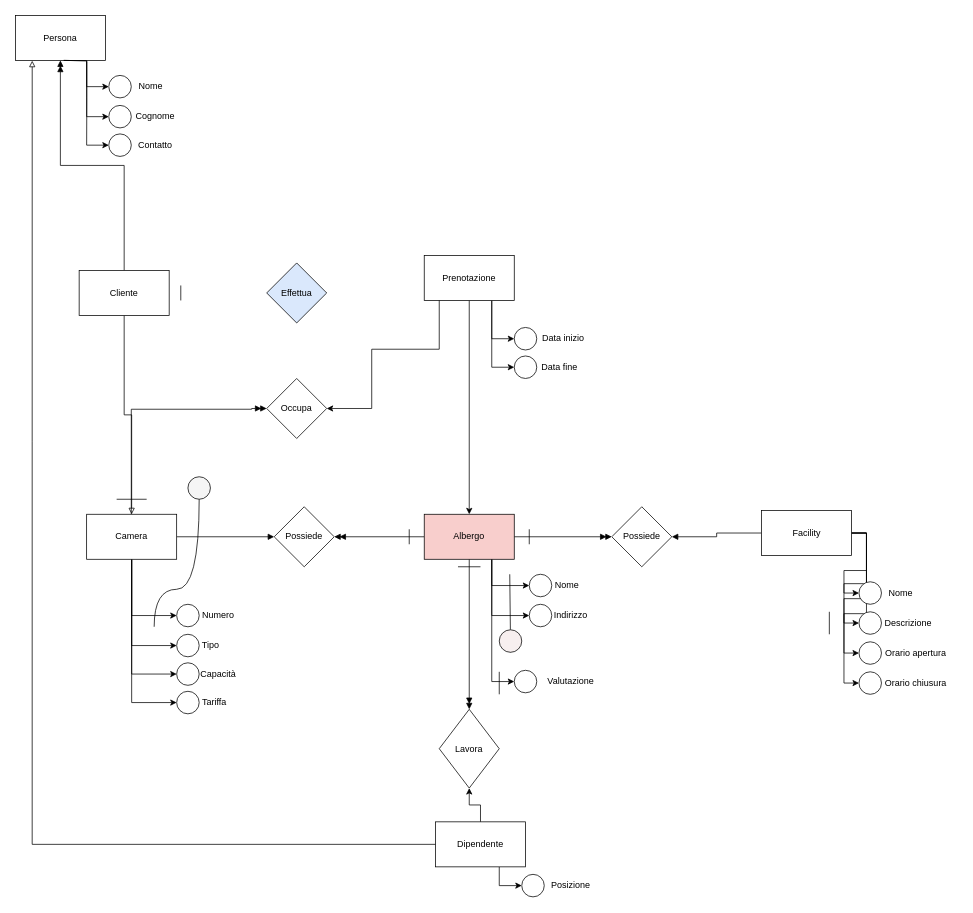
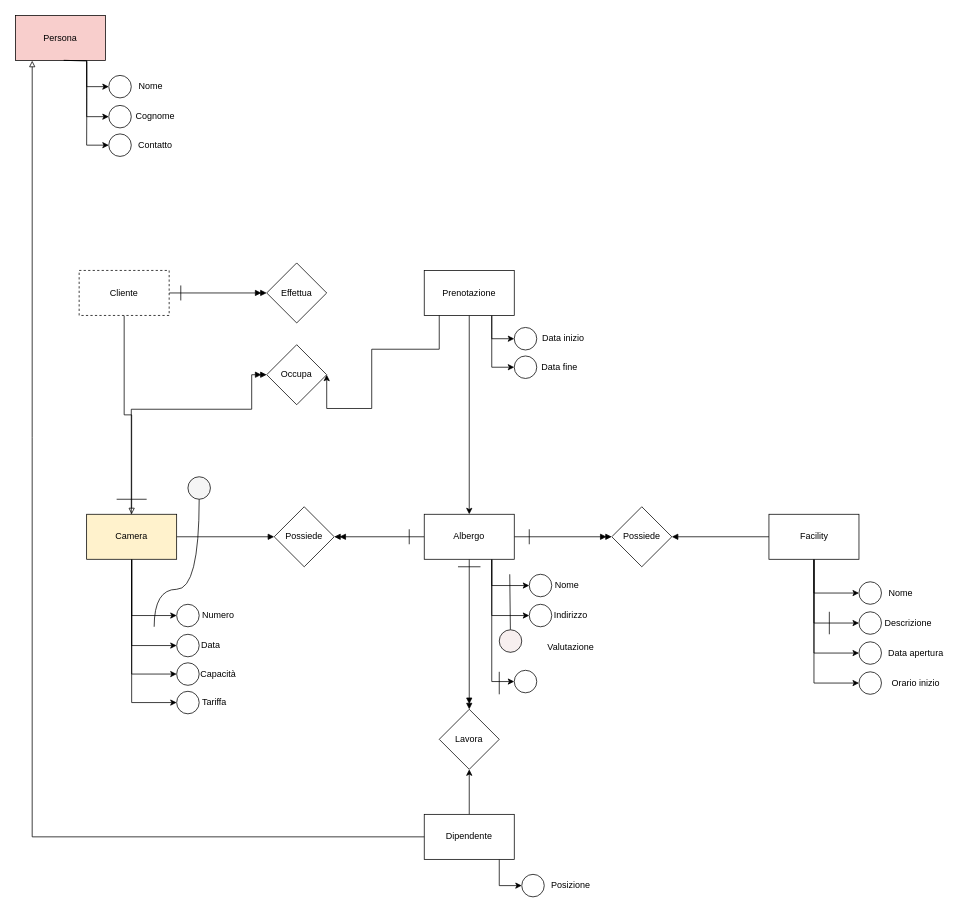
  <mxCell id="0" />
  <mxCell id="1" parent="0" />
  <mxCell id="2" style="edgeStyle=orthogonalEdgeStyle;rounded=0;orthogonalLoop=1;jettySize=auto;html=1;entryX=0;entryY=0.5;entryDx=0;entryDy=0;" parent="1" source="8" target="82" edge="1"><mxGeometry relative="1" as="geometry"><Array as="points"><mxPoint x="655" y="780" /></Array><mxPoint x="695" y="780" as="targetPoint" /></mxGeometry></mxCell>
  <mxCell id="3" style="edgeStyle=orthogonalEdgeStyle;rounded=0;orthogonalLoop=1;jettySize=auto;html=1;entryX=0;entryY=0.5;entryDx=0;entryDy=0;" parent="1" source="8" target="81" edge="1"><mxGeometry relative="1" as="geometry"><Array as="points"><mxPoint x="655" y="820" /></Array><mxPoint x="695" y="820" as="targetPoint" /></mxGeometry></mxCell>
  <mxCell id="4" style="edgeStyle=orthogonalEdgeStyle;rounded=0;orthogonalLoop=1;jettySize=auto;html=1;entryX=0;entryY=0.5;entryDx=0;entryDy=0;" parent="1" source="8" target="12" edge="1"><mxGeometry relative="1" as="geometry"><Array as="points"><mxPoint x="655" y="908" /></Array></mxGeometry></mxCell>
  <mxCell id="5" style="edgeStyle=orthogonalEdgeStyle;rounded=0;orthogonalLoop=1;jettySize=auto;html=1;entryX=1;entryY=0.5;entryDx=0;entryDy=0;endArrow=doubleBlock;endFill=1;" parent="1" source="8" target="60" edge="1"><mxGeometry relative="1" as="geometry" /></mxCell>
  <mxCell id="6" style="edgeStyle=orthogonalEdgeStyle;rounded=0;orthogonalLoop=1;jettySize=auto;html=1;entryX=0;entryY=0.5;entryDx=0;entryDy=0;endArrow=doubleBlock;endFill=1;" parent="1" source="8" target="61" edge="1"><mxGeometry relative="1" as="geometry" /></mxCell>
  <mxCell id="7" style="edgeStyle=orthogonalEdgeStyle;rounded=0;orthogonalLoop=1;jettySize=auto;html=1;entryX=0.5;entryY=0;entryDx=0;entryDy=0;endArrow=doubleBlock;endFill=1;" parent="1" source="8" target="73" edge="1"><mxGeometry relative="1" as="geometry" /></mxCell>
- <mxCell id="8" value="Albergo" style="rounded=0;whiteSpace=wrap;html=1;fillColor=#f8cecc;" parent="1" vertex="1"><mxGeometry x="565" y="685" width="120" height="60" as="geometry" /></mxCell>
+ <mxCell id="8" value="Albergo" style="rounded=0;whiteSpace=wrap;html=1;" parent="1" vertex="1"><mxGeometry x="565" y="685" width="120" height="60" as="geometry" /></mxCell>
  <mxCell id="9" value="Nome" style="text;html=1;align=center;verticalAlign=middle;resizable=0;points=[];autosize=1;strokeColor=none;fillColor=none;" parent="1" vertex="1"><mxGeometry x="725" y="765" width="60" height="30" as="geometry" /></mxCell>
  <mxCell id="10" value="Indirizzo" style="text;html=1;align=center;verticalAlign=middle;resizable=0;points=[];autosize=1;strokeColor=none;fillColor=none;" parent="1" vertex="1"><mxGeometry x="725" y="805" width="70" height="30" as="geometry" /></mxCell>
- <mxCell id="11" value="Valutazione" style="text;html=1;align=center;verticalAlign=middle;resizable=0;points=[];autosize=1;strokeColor=none;fillColor=none;" parent="1" vertex="1"><mxGeometry x="715" y="893" width="90" height="30" as="geometry" /></mxCell>
+ <mxCell id="11" value="Valutazione" style="text;html=1;align=center;verticalAlign=middle;resizable=0;points=[];autosize=1;strokeColor=none;fillColor=none;" parent="1" vertex="1"><mxGeometry x="715" y="848" width="90" height="30" as="geometry" /></mxCell>
  <mxCell id="12" value="" style="ellipse;whiteSpace=wrap;html=1;aspect=fixed;" parent="1" vertex="1"><mxGeometry x="685" y="893" width="30" height="30" as="geometry" /></mxCell>
  <mxCell id="13" style="edgeStyle=orthogonalEdgeStyle;rounded=0;orthogonalLoop=1;jettySize=auto;html=1;entryX=0;entryY=0.5;entryDx=0;entryDy=0;" parent="1" source="19" target="20" edge="1"><mxGeometry relative="1" as="geometry" /></mxCell>
  <mxCell id="14" style="edgeStyle=orthogonalEdgeStyle;rounded=0;orthogonalLoop=1;jettySize=auto;html=1;entryX=0;entryY=0.5;entryDx=0;entryDy=0;" parent="1" source="19" target="22" edge="1"><mxGeometry relative="1" as="geometry" /></mxCell>
  <mxCell id="15" style="edgeStyle=orthogonalEdgeStyle;rounded=0;orthogonalLoop=1;jettySize=auto;html=1;entryX=0;entryY=0.5;entryDx=0;entryDy=0;" parent="1" source="19" target="24" edge="1"><mxGeometry relative="1" as="geometry" /></mxCell>
  <mxCell id="16" style="edgeStyle=orthogonalEdgeStyle;rounded=0;orthogonalLoop=1;jettySize=auto;html=1;entryX=0;entryY=0.5;entryDx=0;entryDy=0;" parent="1" source="19" target="26" edge="1"><mxGeometry relative="1" as="geometry" /></mxCell>
  <mxCell id="17" style="edgeStyle=orthogonalEdgeStyle;rounded=0;orthogonalLoop=1;jettySize=auto;html=1;entryX=0;entryY=0.5;entryDx=0;entryDy=0;endArrow=block;endFill=1;" parent="1" source="19" target="60" edge="1"><mxGeometry relative="1" as="geometry" /></mxCell>
  <mxCell id="18" style="edgeStyle=orthogonalEdgeStyle;rounded=0;orthogonalLoop=1;jettySize=auto;html=1;entryX=0;entryY=0.5;entryDx=0;entryDy=0;endArrow=doubleBlock;endFill=1;" parent="1" target="78" edge="1"><mxGeometry relative="1" as="geometry"><Array as="points"><mxPoint x="175" y="545" /><mxPoint x="335" y="545" /></Array><mxPoint x="174.5" y="685" as="sourcePoint" /><mxPoint x="374.5" y="564" as="targetPoint" /></mxGeometry></mxCell>
- <mxCell id="19" value="Camera" style="whiteSpace=wrap;html=1;" parent="1" vertex="1"><mxGeometry x="115" y="685" width="120" height="60" as="geometry" /></mxCell>
+ <mxCell id="19" value="Camera" style="whiteSpace=wrap;html=1;fillColor=#fff2cc;" parent="1" vertex="1"><mxGeometry x="115" y="685" width="120" height="60" as="geometry" /></mxCell>
  <mxCell id="20" value="" style="ellipse;whiteSpace=wrap;html=1;aspect=fixed;" parent="1" vertex="1"><mxGeometry x="235" y="805" width="30" height="30" as="geometry" /></mxCell>
  <mxCell id="21" value="Numero" style="text;html=1;align=center;verticalAlign=middle;resizable=0;points=[];autosize=1;strokeColor=none;fillColor=none;" parent="1" vertex="1"><mxGeometry x="255" y="805" width="70" height="30" as="geometry" /></mxCell>
  <mxCell id="22" value="" style="ellipse;whiteSpace=wrap;html=1;aspect=fixed;" parent="1" vertex="1"><mxGeometry x="235" y="845" width="30" height="30" as="geometry" /></mxCell>
- <mxCell id="23" value="Tipo" style="text;html=1;align=center;verticalAlign=middle;resizable=0;points=[];autosize=1;strokeColor=none;fillColor=none;" parent="1" vertex="1"><mxGeometry x="255" y="845" width="50" height="30" as="geometry" /></mxCell>
+ <mxCell id="23" value="Data" style="text;html=1;align=center;verticalAlign=middle;resizable=0;points=[];autosize=1;strokeColor=none;fillColor=none;" parent="1" vertex="1"><mxGeometry x="255" y="845" width="50" height="30" as="geometry" /></mxCell>
  <mxCell id="24" value="" style="ellipse;whiteSpace=wrap;html=1;aspect=fixed;" parent="1" vertex="1"><mxGeometry x="235" y="883" width="30" height="30" as="geometry" /></mxCell>
  <mxCell id="25" value="Capacità" style="text;html=1;align=center;verticalAlign=middle;resizable=0;points=[];autosize=1;strokeColor=none;fillColor=none;" parent="1" vertex="1"><mxGeometry x="255" y="883" width="70" height="30" as="geometry" /></mxCell>
  <mxCell id="26" value="" style="ellipse;whiteSpace=wrap;html=1;aspect=fixed;" parent="1" vertex="1"><mxGeometry x="235" y="921" width="30" height="30" as="geometry" /></mxCell>
  <mxCell id="27" value="Tariffa" style="text;html=1;align=center;verticalAlign=middle;resizable=0;points=[];autosize=1;strokeColor=none;fillColor=none;" parent="1" vertex="1"><mxGeometry x="255" y="921" width="60" height="30" as="geometry" /></mxCell>
  <mxCell id="28" style="edgeStyle=orthogonalEdgeStyle;rounded=0;orthogonalLoop=1;jettySize=auto;html=1;endArrow=block;endFill=0;" parent="1" source="30" target="19" edge="1"><mxGeometry relative="1" as="geometry" /></mxCell>
- <mxCell id="29" style="edgeStyle=orthogonalEdgeStyle;rounded=0;orthogonalLoop=1;jettySize=auto;html=1;endArrow=doubleBlock;endFill=1;" parent="1" source="30" target="50" edge="1"><mxGeometry relative="1" as="geometry" /></mxCell>
- <mxCell id="30" value="Cliente" style="rounded=0;whiteSpace=wrap;html=1;" parent="1" vertex="1"><mxGeometry x="105" y="360" width="120" height="60" as="geometry" /></mxCell>
+ <mxCell id="29" style="edgeStyle=orthogonalEdgeStyle;rounded=0;orthogonalLoop=1;jettySize=auto;html=1;entryX=0;entryY=0.5;entryDx=0;entryDy=0;endArrow=doubleBlock;endFill=1;" parent="1" source="30" target="64" edge="1"><mxGeometry relative="1" as="geometry" /></mxCell>
+ <mxCell id="30" value="Cliente" style="rounded=0;whiteSpace=wrap;html=1;dashed=1;" parent="1" vertex="1"><mxGeometry x="105" y="360" width="120" height="60" as="geometry" /></mxCell>
  <mxCell id="31" style="edgeStyle=orthogonalEdgeStyle;rounded=0;orthogonalLoop=1;jettySize=auto;html=1;entryX=0;entryY=0.5;entryDx=0;entryDy=0;" parent="1" source="33" target="34" edge="1"><mxGeometry relative="1" as="geometry"><Array as="points"><mxPoint x="665" y="1180" /></Array></mxGeometry></mxCell>
  <mxCell id="32" style="edgeStyle=orthogonalEdgeStyle;rounded=0;orthogonalLoop=1;jettySize=auto;html=1;entryX=0.5;entryY=1;entryDx=0;entryDy=0;" parent="1" source="33" target="73" edge="1"><mxGeometry relative="1" as="geometry" /></mxCell>
- <mxCell id="33" value="Dipendente" style="rounded=0;whiteSpace=wrap;html=1;" parent="1" vertex="1"><mxGeometry x="580" y="1095" width="120" height="60" as="geometry" /></mxCell>
+ <mxCell id="33" value="Dipendente" style="rounded=0;whiteSpace=wrap;html=1;" parent="1" vertex="1"><mxGeometry x="565" y="1085" width="120" height="60" as="geometry" /></mxCell>
  <mxCell id="34" value="" style="ellipse;whiteSpace=wrap;html=1;aspect=fixed;" parent="1" vertex="1"><mxGeometry x="695" y="1165" width="30" height="30" as="geometry" /></mxCell>
  <mxCell id="35" value="Posizione" style="text;html=1;align=center;verticalAlign=middle;resizable=0;points=[];autosize=1;strokeColor=none;fillColor=none;" parent="1" vertex="1"><mxGeometry x="720" y="1165" width="80" height="30" as="geometry" /></mxCell>
  <mxCell id="36" style="edgeStyle=orthogonalEdgeStyle;rounded=0;orthogonalLoop=1;jettySize=auto;html=1;entryX=0;entryY=0.5;entryDx=0;entryDy=0;" parent="1" source="41" target="42" edge="1"><mxGeometry relative="1" as="geometry" /></mxCell>
  <mxCell id="37" style="edgeStyle=orthogonalEdgeStyle;rounded=0;orthogonalLoop=1;jettySize=auto;html=1;entryX=0;entryY=0.5;entryDx=0;entryDy=0;" parent="1" source="41" target="44" edge="1"><mxGeometry relative="1" as="geometry" /></mxCell>
  <mxCell id="38" style="edgeStyle=orthogonalEdgeStyle;rounded=0;orthogonalLoop=1;jettySize=auto;html=1;entryX=0;entryY=0.5;entryDx=0;entryDy=0;" parent="1" source="41" target="46" edge="1"><mxGeometry relative="1" as="geometry" /></mxCell>
  <mxCell id="39" style="edgeStyle=orthogonalEdgeStyle;rounded=0;orthogonalLoop=1;jettySize=auto;html=1;entryX=0;entryY=0.5;entryDx=0;entryDy=0;" parent="1" source="41" target="48" edge="1"><mxGeometry relative="1" as="geometry" /></mxCell>
  <mxCell id="40" style="edgeStyle=orthogonalEdgeStyle;rounded=0;orthogonalLoop=1;jettySize=auto;html=1;entryX=1;entryY=0.5;entryDx=0;entryDy=0;endArrow=block;endFill=1;" parent="1" source="41" target="61" edge="1"><mxGeometry relative="1" as="geometry" /></mxCell>
- <mxCell id="41" value="Facility" style="rounded=0;whiteSpace=wrap;html=1;" parent="1" vertex="1"><mxGeometry x="1014.5" y="680" width="120" height="60" as="geometry" /></mxCell>
+ <mxCell id="41" value="Facility" style="rounded=0;whiteSpace=wrap;html=1;" parent="1" vertex="1"><mxGeometry x="1024.5" y="685" width="120" height="60" as="geometry" /></mxCell>
  <mxCell id="42" value="" style="ellipse;whiteSpace=wrap;html=1;aspect=fixed;" parent="1" vertex="1"><mxGeometry x="1144.5" y="775" width="30" height="30" as="geometry" /></mxCell>
  <mxCell id="43" value="Nome" style="text;html=1;align=center;verticalAlign=middle;resizable=0;points=[];autosize=1;strokeColor=none;fillColor=none;" parent="1" vertex="1"><mxGeometry x="1169.5" y="775" width="60" height="30" as="geometry" /></mxCell>
  <mxCell id="44" value="" style="ellipse;whiteSpace=wrap;html=1;aspect=fixed;" parent="1" vertex="1"><mxGeometry x="1144.5" y="815" width="30" height="30" as="geometry" /></mxCell>
  <mxCell id="45" value="Descrizione" style="text;html=1;align=center;verticalAlign=middle;resizable=0;points=[];autosize=1;strokeColor=none;fillColor=none;" parent="1" vertex="1"><mxGeometry x="1164.5" y="815" width="90" height="30" as="geometry" /></mxCell>
  <mxCell id="46" value="" style="ellipse;whiteSpace=wrap;html=1;aspect=fixed;" parent="1" vertex="1"><mxGeometry x="1144.5" y="855" width="30" height="30" as="geometry" /></mxCell>
- <mxCell id="47" value="Orario apertura" style="text;html=1;align=center;verticalAlign=middle;resizable=0;points=[];autosize=1;strokeColor=none;fillColor=none;" parent="1" vertex="1"><mxGeometry x="1169.5" y="855" width="100" height="30" as="geometry" /></mxCell>
+ <mxCell id="47" value="Data apertura" style="text;html=1;align=center;verticalAlign=middle;resizable=0;points=[];autosize=1;strokeColor=none;fillColor=none;" parent="1" vertex="1"><mxGeometry x="1169.5" y="855" width="100" height="30" as="geometry" /></mxCell>
  <mxCell id="48" value="" style="ellipse;whiteSpace=wrap;html=1;aspect=fixed;" parent="1" vertex="1"><mxGeometry x="1144.5" y="895" width="30" height="30" as="geometry" /></mxCell>
- <mxCell id="49" value="Orario chiusura" style="text;html=1;align=center;verticalAlign=middle;resizable=0;points=[];autosize=1;strokeColor=none;fillColor=none;" parent="1" vertex="1"><mxGeometry x="1164.5" y="895" width="110" height="30" as="geometry" /></mxCell>
- <mxCell id="50" value="Persona" style="rounded=0;whiteSpace=wrap;html=1;" parent="1" vertex="1"><mxGeometry x="20" y="20" width="120" height="60" as="geometry" /></mxCell>
+ <mxCell id="49" value="Orario inizio" style="text;html=1;align=center;verticalAlign=middle;resizable=0;points=[];autosize=1;strokeColor=none;fillColor=none;" parent="1" vertex="1"><mxGeometry x="1164.5" y="895" width="110" height="30" as="geometry" /></mxCell>
+ <mxCell id="50" value="Persona" style="rounded=0;whiteSpace=wrap;html=1;fillColor=#f8cecc;" parent="1" vertex="1"><mxGeometry x="20" y="20" width="120" height="60" as="geometry" /></mxCell>
  <mxCell id="51" style="edgeStyle=orthogonalEdgeStyle;rounded=0;orthogonalLoop=1;jettySize=auto;html=1;entryX=0;entryY=0.5;entryDx=0;entryDy=0;" parent="1" target="54" edge="1"><mxGeometry relative="1" as="geometry"><mxPoint x="84.5" y="80" as="sourcePoint" /></mxGeometry></mxCell>
  <mxCell id="52" style="edgeStyle=orthogonalEdgeStyle;rounded=0;orthogonalLoop=1;jettySize=auto;html=1;entryX=0;entryY=0.5;entryDx=0;entryDy=0;" parent="1" target="56" edge="1"><mxGeometry relative="1" as="geometry"><mxPoint x="84.5" y="80" as="sourcePoint" /></mxGeometry></mxCell>
  <mxCell id="53" style="edgeStyle=orthogonalEdgeStyle;rounded=0;orthogonalLoop=1;jettySize=auto;html=1;entryX=0;entryY=0.5;entryDx=0;entryDy=0;exitX=0.793;exitY=1.023;exitDx=0;exitDy=0;exitPerimeter=0;" parent="1" source="50" target="58" edge="1"><mxGeometry relative="1" as="geometry"><mxPoint x="84.5" y="80" as="sourcePoint" /><Array as="points"><mxPoint x="115" y="129" /><mxPoint x="115" y="193" /></Array></mxGeometry></mxCell>
  <mxCell id="54" value="" style="ellipse;whiteSpace=wrap;html=1;aspect=fixed;" parent="1" vertex="1"><mxGeometry x="144.5" y="100" width="30" height="30" as="geometry" /></mxCell>
  <mxCell id="55" value="Nome" style="text;html=1;align=center;verticalAlign=middle;resizable=0;points=[];autosize=1;strokeColor=none;fillColor=none;" parent="1" vertex="1"><mxGeometry x="169.5" y="100" width="60" height="30" as="geometry" /></mxCell>
  <mxCell id="56" value="" style="ellipse;whiteSpace=wrap;html=1;aspect=fixed;" parent="1" vertex="1"><mxGeometry x="144.5" y="140" width="30" height="30" as="geometry" /></mxCell>
  <mxCell id="57" value="Cognome" style="text;html=1;align=center;verticalAlign=middle;resizable=0;points=[];autosize=1;strokeColor=none;fillColor=none;" parent="1" vertex="1"><mxGeometry x="165.5" y="140" width="80" height="30" as="geometry" /></mxCell>
  <mxCell id="58" value="" style="ellipse;whiteSpace=wrap;html=1;aspect=fixed;" parent="1" vertex="1"><mxGeometry x="144.5" y="178" width="30" height="30" as="geometry" /></mxCell>
  <mxCell id="59" value="Contatto" style="text;html=1;align=center;verticalAlign=middle;resizable=0;points=[];autosize=1;strokeColor=none;fillColor=none;" parent="1" vertex="1"><mxGeometry x="170.5" y="178" width="70" height="30" as="geometry" /></mxCell>
  <mxCell id="60" value="Possiede" style="rhombus;whiteSpace=wrap;html=1;" parent="1" vertex="1"><mxGeometry x="365" y="675" width="80" height="80" as="geometry" /></mxCell>
  <mxCell id="61" value="Possiede" style="rhombus;whiteSpace=wrap;html=1;" parent="1" vertex="1"><mxGeometry x="815" y="675" width="80" height="80" as="geometry" /></mxCell>
  <mxCell id="62" value="" style="endArrow=none;html=1;rounded=0;" parent="1" edge="1"><mxGeometry width="50" height="50" relative="1" as="geometry"><mxPoint x="545" y="725" as="sourcePoint" /><mxPoint x="545" y="705" as="targetPoint" /></mxGeometry></mxCell>
  <mxCell id="63" value="" style="endArrow=none;html=1;rounded=0;" parent="1" edge="1"><mxGeometry width="50" height="50" relative="1" as="geometry"><mxPoint x="705" y="725" as="sourcePoint" /><mxPoint x="705" y="705" as="targetPoint" /></mxGeometry></mxCell>
- <mxCell id="64" value="Effettua" style="rhombus;whiteSpace=wrap;html=1;fillColor=#dae8fc;" parent="1" vertex="1"><mxGeometry x="355" y="350" width="80" height="80" as="geometry" /></mxCell>
+ <mxCell id="64" value="Effettua" style="rhombus;whiteSpace=wrap;html=1;" parent="1" vertex="1"><mxGeometry x="355" y="350" width="80" height="80" as="geometry" /></mxCell>
  <mxCell id="65" style="edgeStyle=orthogonalEdgeStyle;rounded=0;orthogonalLoop=1;jettySize=auto;html=1;" parent="1" source="68" target="8" edge="1"><mxGeometry relative="1" as="geometry" /></mxCell>
  <mxCell id="66" style="edgeStyle=orthogonalEdgeStyle;rounded=0;orthogonalLoop=1;jettySize=auto;html=1;entryX=0;entryY=0.5;entryDx=0;entryDy=0;" parent="1" source="68" edge="1"><mxGeometry relative="1" as="geometry"><Array as="points"><mxPoint x="655" y="451" /></Array><mxPoint x="685" y="451" as="targetPoint" /></mxGeometry></mxCell>
  <mxCell id="67" style="edgeStyle=orthogonalEdgeStyle;rounded=0;orthogonalLoop=1;jettySize=auto;html=1;entryX=0;entryY=0.5;entryDx=0;entryDy=0;" parent="1" source="68" target="71" edge="1"><mxGeometry relative="1" as="geometry"><Array as="points"><mxPoint x="655" y="489" /></Array></mxGeometry></mxCell>
- <mxCell id="68" value="Prenotazione" style="rounded=0;whiteSpace=wrap;html=1;" parent="1" vertex="1"><mxGeometry x="565" y="340" width="120" height="60" as="geometry" /></mxCell>
+ <mxCell id="68" value="Prenotazione" style="rounded=0;whiteSpace=wrap;html=1;" parent="1" vertex="1"><mxGeometry x="565" y="360" width="120" height="60" as="geometry" /></mxCell>
  <mxCell id="69" value="Data inizio" style="text;html=1;align=center;verticalAlign=middle;resizable=0;points=[];autosize=1;strokeColor=none;fillColor=none;" parent="1" vertex="1"><mxGeometry x="710" y="436" width="80" height="30" as="geometry" /></mxCell>
  <mxCell id="70" value="Data fine" style="text;html=1;align=center;verticalAlign=middle;resizable=0;points=[];autosize=1;strokeColor=none;fillColor=none;" parent="1" vertex="1"><mxGeometry x="710" y="474" width="70" height="30" as="geometry" /></mxCell>
  <mxCell id="71" value="" style="ellipse;whiteSpace=wrap;html=1;aspect=fixed;" parent="1" vertex="1"><mxGeometry x="685" y="474" width="30" height="30" as="geometry" /></mxCell>
  <mxCell id="72" value="" style="endArrow=none;html=1;rounded=0;" parent="1" edge="1"><mxGeometry width="50" height="50" relative="1" as="geometry"><mxPoint x="240.5" y="400" as="sourcePoint" /><mxPoint x="240.5" y="380" as="targetPoint" /></mxGeometry></mxCell>
- <mxCell id="73" value="Lavora" style="rhombus;whiteSpace=wrap;html=1;" parent="1" vertex="1"><mxGeometry x="585" y="945" width="80" height="105" as="geometry" /></mxCell>
+ <mxCell id="73" value="Lavora" style="rhombus;whiteSpace=wrap;html=1;" parent="1" vertex="1"><mxGeometry x="585" y="945" width="80" height="80" as="geometry" /></mxCell>
  <mxCell id="74" value="" style="endArrow=none;html=1;rounded=0;" parent="1" edge="1"><mxGeometry width="50" height="50" relative="1" as="geometry"><mxPoint x="610" y="755" as="sourcePoint" /><mxPoint x="640" y="755" as="targetPoint" /><Array as="points"><mxPoint x="640" y="755" /></Array></mxGeometry></mxCell>
  <mxCell id="75" style="edgeStyle=orthogonalEdgeStyle;rounded=0;orthogonalLoop=1;jettySize=auto;html=1;endArrow=block;endFill=0;entryX=0.187;entryY=1.007;entryDx=0;entryDy=0;entryPerimeter=0;" parent="1" source="33" target="50" edge="1"><mxGeometry relative="1" as="geometry"><mxPoint x="43" y="85" as="targetPoint" /></mxGeometry></mxCell>
  <mxCell id="76" value="" style="endArrow=none;html=1;rounded=0;" parent="1" edge="1"><mxGeometry width="50" height="50" relative="1" as="geometry"><mxPoint x="1105" y="845" as="sourcePoint" /><mxPoint x="1105" y="815" as="targetPoint" /></mxGeometry></mxCell>
  <mxCell id="77" value="" style="endArrow=none;html=1;rounded=0;" parent="1" edge="1"><mxGeometry width="50" height="50" relative="1" as="geometry"><mxPoint x="665" y="925" as="sourcePoint" /><mxPoint x="665" y="895" as="targetPoint" /></mxGeometry></mxCell>
- <mxCell id="78" value="Occupa" style="rhombus;whiteSpace=wrap;html=1;" parent="1" vertex="1"><mxGeometry x="355" y="504" width="80" height="80" as="geometry" /></mxCell>
+ <mxCell id="78" value="Occupa" style="rhombus;whiteSpace=wrap;html=1;" parent="1" vertex="1"><mxGeometry x="355" y="459" width="80" height="80" as="geometry" /></mxCell>
  <mxCell id="79" style="edgeStyle=orthogonalEdgeStyle;rounded=0;orthogonalLoop=1;jettySize=auto;html=1;entryX=1;entryY=0.5;entryDx=0;entryDy=0;" parent="1" source="68" target="78" edge="1"><mxGeometry relative="1" as="geometry"><Array as="points"><mxPoint x="585" y="465" /><mxPoint x="495" y="465" /><mxPoint x="495" y="544" /></Array></mxGeometry></mxCell>
  <mxCell id="80" value="" style="endArrow=none;html=1;rounded=0;" parent="1" edge="1"><mxGeometry width="50" height="50" relative="1" as="geometry"><mxPoint x="155" y="665" as="sourcePoint" /><mxPoint x="195" y="665" as="targetPoint" /></mxGeometry></mxCell>
  <mxCell id="81" value="" style="ellipse;whiteSpace=wrap;html=1;aspect=fixed;" parent="1" vertex="1"><mxGeometry x="705" y="805" width="30" height="30" as="geometry" /></mxCell>
  <mxCell id="82" value="" style="ellipse;whiteSpace=wrap;html=1;aspect=fixed;" parent="1" vertex="1"><mxGeometry x="705" y="765" width="30" height="30" as="geometry" /></mxCell>
  <mxCell id="83" value="" style="endArrow=none;html=1;rounded=0;" parent="1" source="87" edge="1"><mxGeometry width="50" height="50" relative="1" as="geometry"><mxPoint x="679.17" y="855" as="sourcePoint" /><mxPoint x="679" y="765" as="targetPoint" /></mxGeometry></mxCell>
  <mxCell id="84" value="" style="ellipse;whiteSpace=wrap;html=1;aspect=fixed;fillColor=#F5F5F5;" parent="1" vertex="1"><mxGeometry x="250" y="635" width="30" height="30" as="geometry" /></mxCell>
  <mxCell id="85" value="" style="endArrow=none;html=1;rounded=0;edgeStyle=orthogonalEdgeStyle;curved=1;" parent="1" edge="1"><mxGeometry width="50" height="50" relative="1" as="geometry"><mxPoint x="205" y="835" as="sourcePoint" /><mxPoint x="265" y="665" as="targetPoint" /><Array as="points"><mxPoint x="204.5" y="785" /><mxPoint x="264.5" y="785" /></Array></mxGeometry></mxCell>
  <mxCell id="86" value="" style="endArrow=none;html=1;rounded=0;" parent="1" target="87" edge="1"><mxGeometry width="50" height="50" relative="1" as="geometry"><mxPoint x="679.17" y="855" as="sourcePoint" /><mxPoint x="679.17" y="755" as="targetPoint" /></mxGeometry></mxCell>
  <mxCell id="87" value="" style="ellipse;whiteSpace=wrap;html=1;aspect=fixed;fillColor=#F7EFEF;" parent="1" vertex="1"><mxGeometry x="665" y="839" width="30" height="30" as="geometry" /></mxCell>
  <mxCell id="88" value="" style="ellipse;whiteSpace=wrap;html=1;aspect=fixed;" vertex="1" parent="1"><mxGeometry x="685" y="436" width="30" height="30" as="geometry" /></mxCell>
